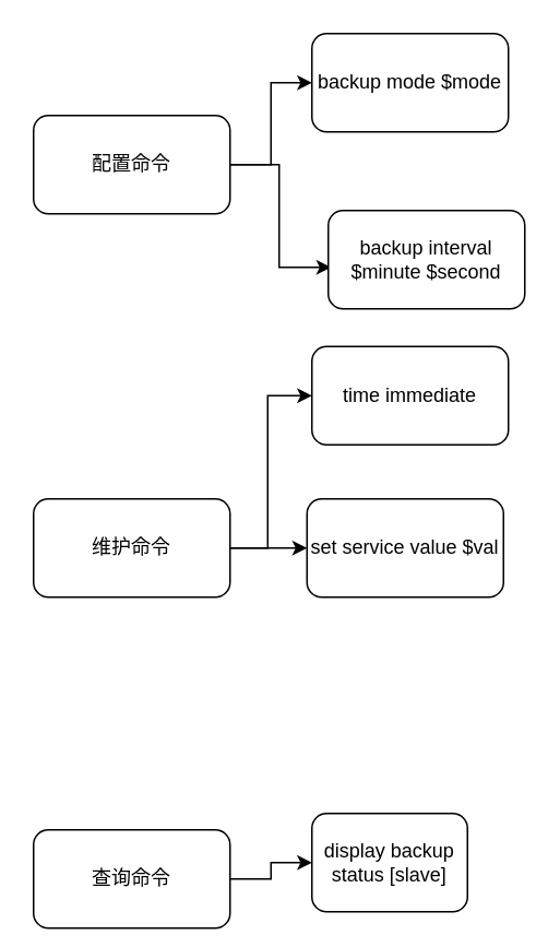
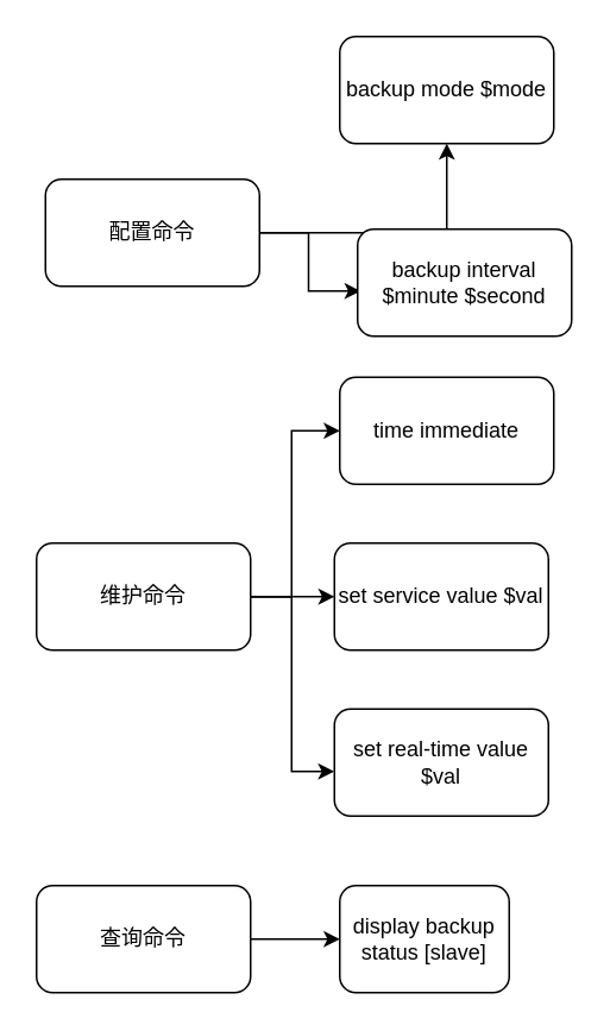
  <mxCell id="0" />
  <mxCell id="1" parent="0" />
  <mxCell id="2" style="edgeStyle=orthogonalEdgeStyle;rounded=0;orthogonalLoop=1;jettySize=auto;html=1;" edge="1" parent="1" source="4" target="11"><mxGeometry relative="1" as="geometry" /></mxCell>
  <mxCell id="3" style="edgeStyle=orthogonalEdgeStyle;rounded=0;orthogonalLoop=1;jettySize=auto;html=1;entryX=0.014;entryY=0.578;entryDx=0;entryDy=0;entryPerimeter=0;" edge="1" parent="1" source="4" target="12"><mxGeometry relative="1" as="geometry" /></mxCell>
- <mxCell id="4" value="配置命令" style="rounded=1;whiteSpace=wrap;html=1;" vertex="1" parent="1"><mxGeometry x="20" y="70" width="120" height="60" as="geometry" /></mxCell>
+ <mxCell id="4" value="配置命令" style="rounded=1;whiteSpace=wrap;html=1;" vertex="1" parent="1"><mxGeometry x="25" y="100" width="120" height="60" as="geometry" /></mxCell>
  <mxCell id="5" style="edgeStyle=orthogonalEdgeStyle;rounded=0;orthogonalLoop=1;jettySize=auto;html=1;entryX=0;entryY=0.5;entryDx=0;entryDy=0;" edge="1" parent="1" source="8" target="13"><mxGeometry relative="1" as="geometry"><Array as="points"><mxPoint x="163" y="334" /><mxPoint x="163" y="241" /></Array></mxGeometry></mxCell>
  <mxCell id="6" style="edgeStyle=orthogonalEdgeStyle;rounded=0;orthogonalLoop=1;jettySize=auto;html=1;entryX=0;entryY=0.5;entryDx=0;entryDy=0;" edge="1" parent="1" source="8" target="14"><mxGeometry relative="1" as="geometry" /></mxCell>
+ <mxCell id="7" style="edgeStyle=orthogonalEdgeStyle;rounded=0;orthogonalLoop=1;jettySize=auto;html=1;entryX=-0.001;entryY=0.583;entryDx=0;entryDy=0;entryPerimeter=0;" edge="1" parent="1" source="8" target="15"><mxGeometry relative="1" as="geometry"><Array as="points"><mxPoint x="163" y="334" /><mxPoint x="163" y="432" /></Array></mxGeometry></mxCell>
  <mxCell id="8" value="维护命令" style="rounded=1;whiteSpace=wrap;html=1;" vertex="1" parent="1"><mxGeometry x="20" y="304" width="120" height="60" as="geometry" /></mxCell>
  <mxCell id="9" value="" style="edgeStyle=orthogonalEdgeStyle;rounded=0;orthogonalLoop=1;jettySize=auto;html=1;" edge="1" parent="1" source="10" target="16"><mxGeometry relative="1" as="geometry" /></mxCell>
- <mxCell id="10" value="查询命令" style="rounded=1;whiteSpace=wrap;html=1;" vertex="1" parent="1"><mxGeometry x="20" y="506" width="120" height="60" as="geometry" /></mxCell>
+ <mxCell id="10" value="查询命令" style="rounded=1;whiteSpace=wrap;html=1;" vertex="1" parent="1"><mxGeometry x="20" y="496" width="120" height="60" as="geometry" /></mxCell>
  <mxCell id="11" value="backup mode $mode" style="rounded=1;whiteSpace=wrap;html=1;" vertex="1" parent="1"><mxGeometry x="190" y="20" width="120" height="60" as="geometry" /></mxCell>
  <mxCell id="12" value="backup interval $minute $second" style="rounded=1;whiteSpace=wrap;html=1;" vertex="1" parent="1"><mxGeometry x="200" y="128" width="120" height="60" as="geometry" /></mxCell>
  <mxCell id="13" value="time immediate" style="rounded=1;whiteSpace=wrap;html=1;" vertex="1" parent="1"><mxGeometry x="190" y="211" width="120" height="60" as="geometry" /></mxCell>
  <mxCell id="14" value="set service value $val" style="rounded=1;whiteSpace=wrap;html=1;" vertex="1" parent="1"><mxGeometry x="187" y="304" width="120" height="60" as="geometry" /></mxCell>
+ <mxCell id="15" value="set real-time value $val" style="rounded=1;whiteSpace=wrap;html=1;" vertex="1" parent="1"><mxGeometry x="187" y="397" width="120" height="60" as="geometry" /></mxCell>
  <mxCell id="16" value="display backup status [slave]" style="rounded=1;whiteSpace=wrap;html=1;" vertex="1" parent="1"><mxGeometry x="190" y="496" width="95" height="60" as="geometry" /></mxCell>
